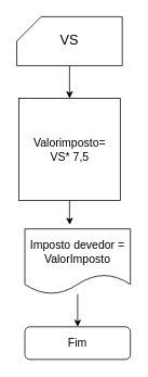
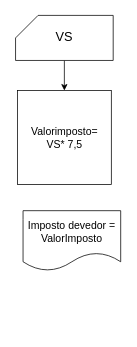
  <mxCell id="0" />
  <mxCell id="1" parent="0" />
  <mxCell id="2" style="edgeStyle=orthogonalEdgeStyle;rounded=0;orthogonalLoop=1;jettySize=auto;html=1;entryX=0.5;entryY=0;entryDx=0;entryDy=0;fontSize=17;" edge="1" parent="1" source="3" target="5"><mxGeometry relative="1" as="geometry" /></mxCell>
  <mxCell id="3" value="VS&lt;br&gt;" style="shape=card;whiteSpace=wrap;html=1;rotation=0;fontSize=17;" vertex="1" parent="1"><mxGeometry x="20" y="20" width="130" height="60" as="geometry" /></mxCell>
- <mxCell id="4" style="edgeStyle=orthogonalEdgeStyle;rounded=0;orthogonalLoop=1;jettySize=auto;html=1;entryX=0.425;entryY=-0.062;entryDx=0;entryDy=0;entryPerimeter=0;fontSize=14;" edge="1" parent="1" source="5" target="7"><mxGeometry relative="1" as="geometry" /></mxCell>
  <mxCell id="5" value="Valorimposto=&lt;br&gt;VS* 7,5&lt;font style=&quot;font-size: 14px;&quot;&gt;&lt;br style=&quot;font-size: 14px;&quot;&gt;&lt;/font&gt;" style="whiteSpace=wrap;html=1;aspect=fixed;fontSize=14;" vertex="1" parent="1"><mxGeometry x="22.5" y="120" width="125" height="125" as="geometry" /></mxCell>
- <mxCell id="6" style="edgeStyle=orthogonalEdgeStyle;rounded=0;orthogonalLoop=1;jettySize=auto;html=1;entryX=0.5;entryY=0;entryDx=0;entryDy=0;fontSize=14;" edge="1" parent="1" source="7" target="8"><mxGeometry relative="1" as="geometry" /></mxCell>
  <mxCell id="7" value="Imposto devedor =&lt;br&gt;ValorImposto" style="shape=document;whiteSpace=wrap;html=1;boundedLbl=1;fontSize=14;" vertex="1" parent="1"><mxGeometry x="30" y="280" width="130" height="80" as="geometry" /></mxCell>
- <mxCell id="8" value="Fim&lt;br&gt;" style="rounded=1;whiteSpace=wrap;html=1;fontSize=14;" vertex="1" parent="1"><mxGeometry x="30" y="400" width="130" height="40" as="geometry" /></mxCell>
